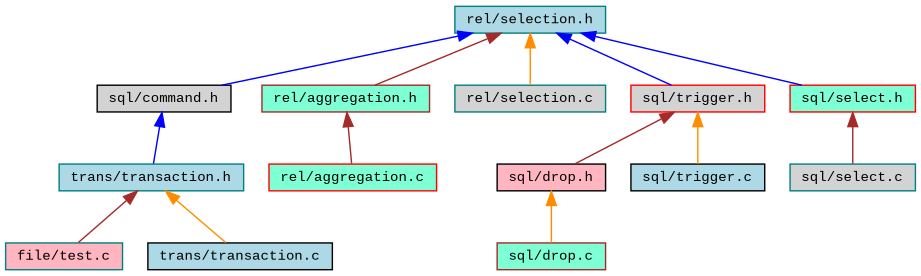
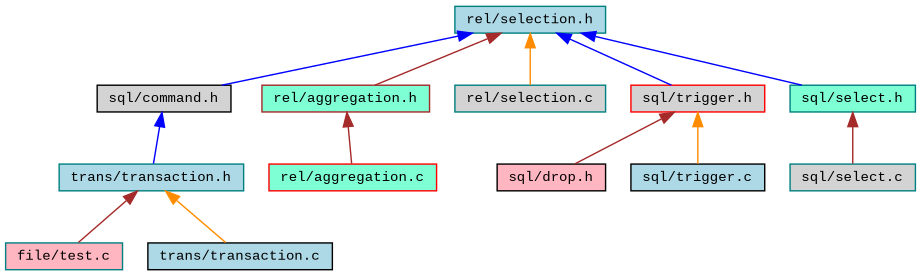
  digraph {
    fontname="Liberation Mono"
    node [color=teal fillcolor=lightblue fontname="Liberation Mono" fontsize=10 shape=record style=filled]
    edge [color=brown dir=back fontname="Liberation Mono" fontsize=10 labelfontname=Helvetica labelfontsize=10 style=solid]
    n1 [fontcolor=black height=0.2 label="rel/selection.h" width=0.4]
    n2 [color=black fillcolor=lightgrey height=0.2 label="sql/command.h" width=0.4]
    n3 [color=brown fillcolor=aquamarine height=0.2 label="rel/aggregation.h" width=0.4]
    n4 [fillcolor=lightgrey height=0.2 label="rel/selection.c" width=0.4]
    n5 [color=red fillcolor=lightgrey height=0.2 label="sql/trigger.h" width=0.4]
-   n6 [color=red fillcolor=aquamarine height=0.2 label="sql/select.h" width=0.4]
+   n6 [fillcolor=aquamarine height=0.2 label="sql/select.h" width=0.4]
    n7 [height=0.2 label="trans/transaction.h" width=0.4]
    n8 [color=red fillcolor=aquamarine height=0.2 label="rel/aggregation.c" width=0.4]
    n9 [color=black fillcolor=lightpink height=0.2 label="sql/drop.h" width=0.4]
    n10 [color=black height=0.2 label="sql/trigger.c" width=0.4]
    n11 [fillcolor=lightgrey height=0.2 label="sql/select.c" width=0.4]
    n12 [fillcolor=lightpink height=0.2 label="file/test.c" width=0.4]
    n13 [color=black height=0.2 label="trans/transaction.c" width=0.4]
-   n14 [color=brown fillcolor=aquamarine height=0.2 label="sql/drop.c" width=0.4]
    n1 -> n2 [color=blue]
    n1 -> n3
    n1 -> n4 [color=darkorange]
    n1 -> n5 [color=blue]
    n1 -> n6 [color=blue]
    n2 -> n7 [color=blue]
    n3 -> n8
    n5 -> n9
    n5 -> n10 [color=darkorange]
    n6 -> n11
    n7 -> n12
    n7 -> n13 [color=darkorange]
-   n9 -> n14 [color=darkorange]
  }
